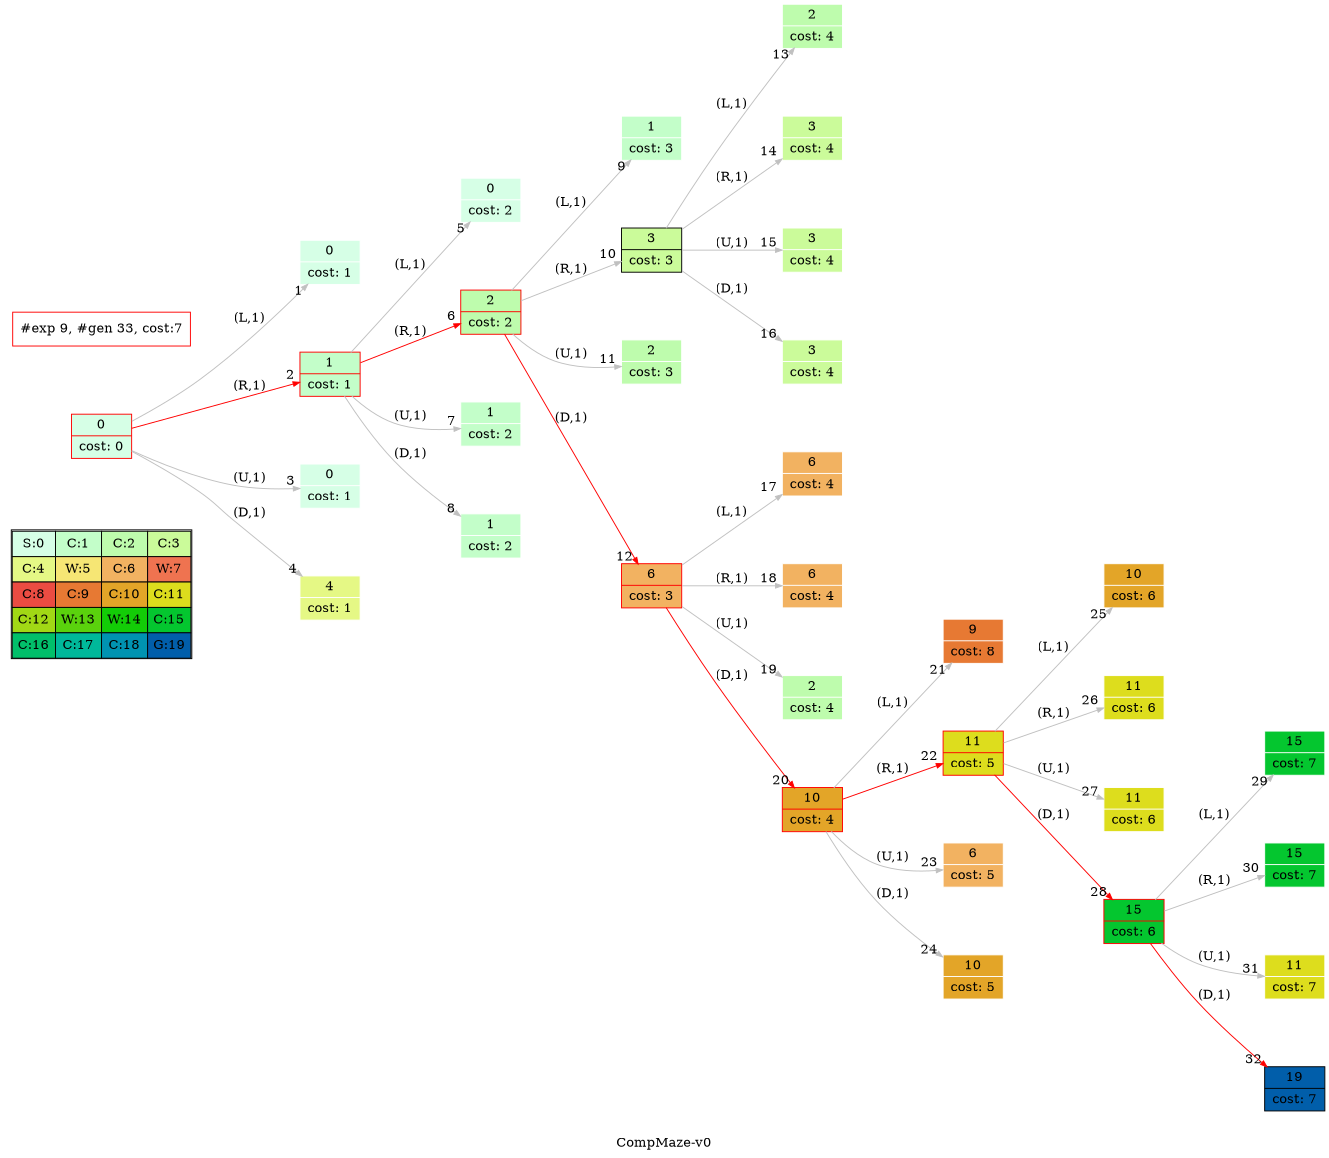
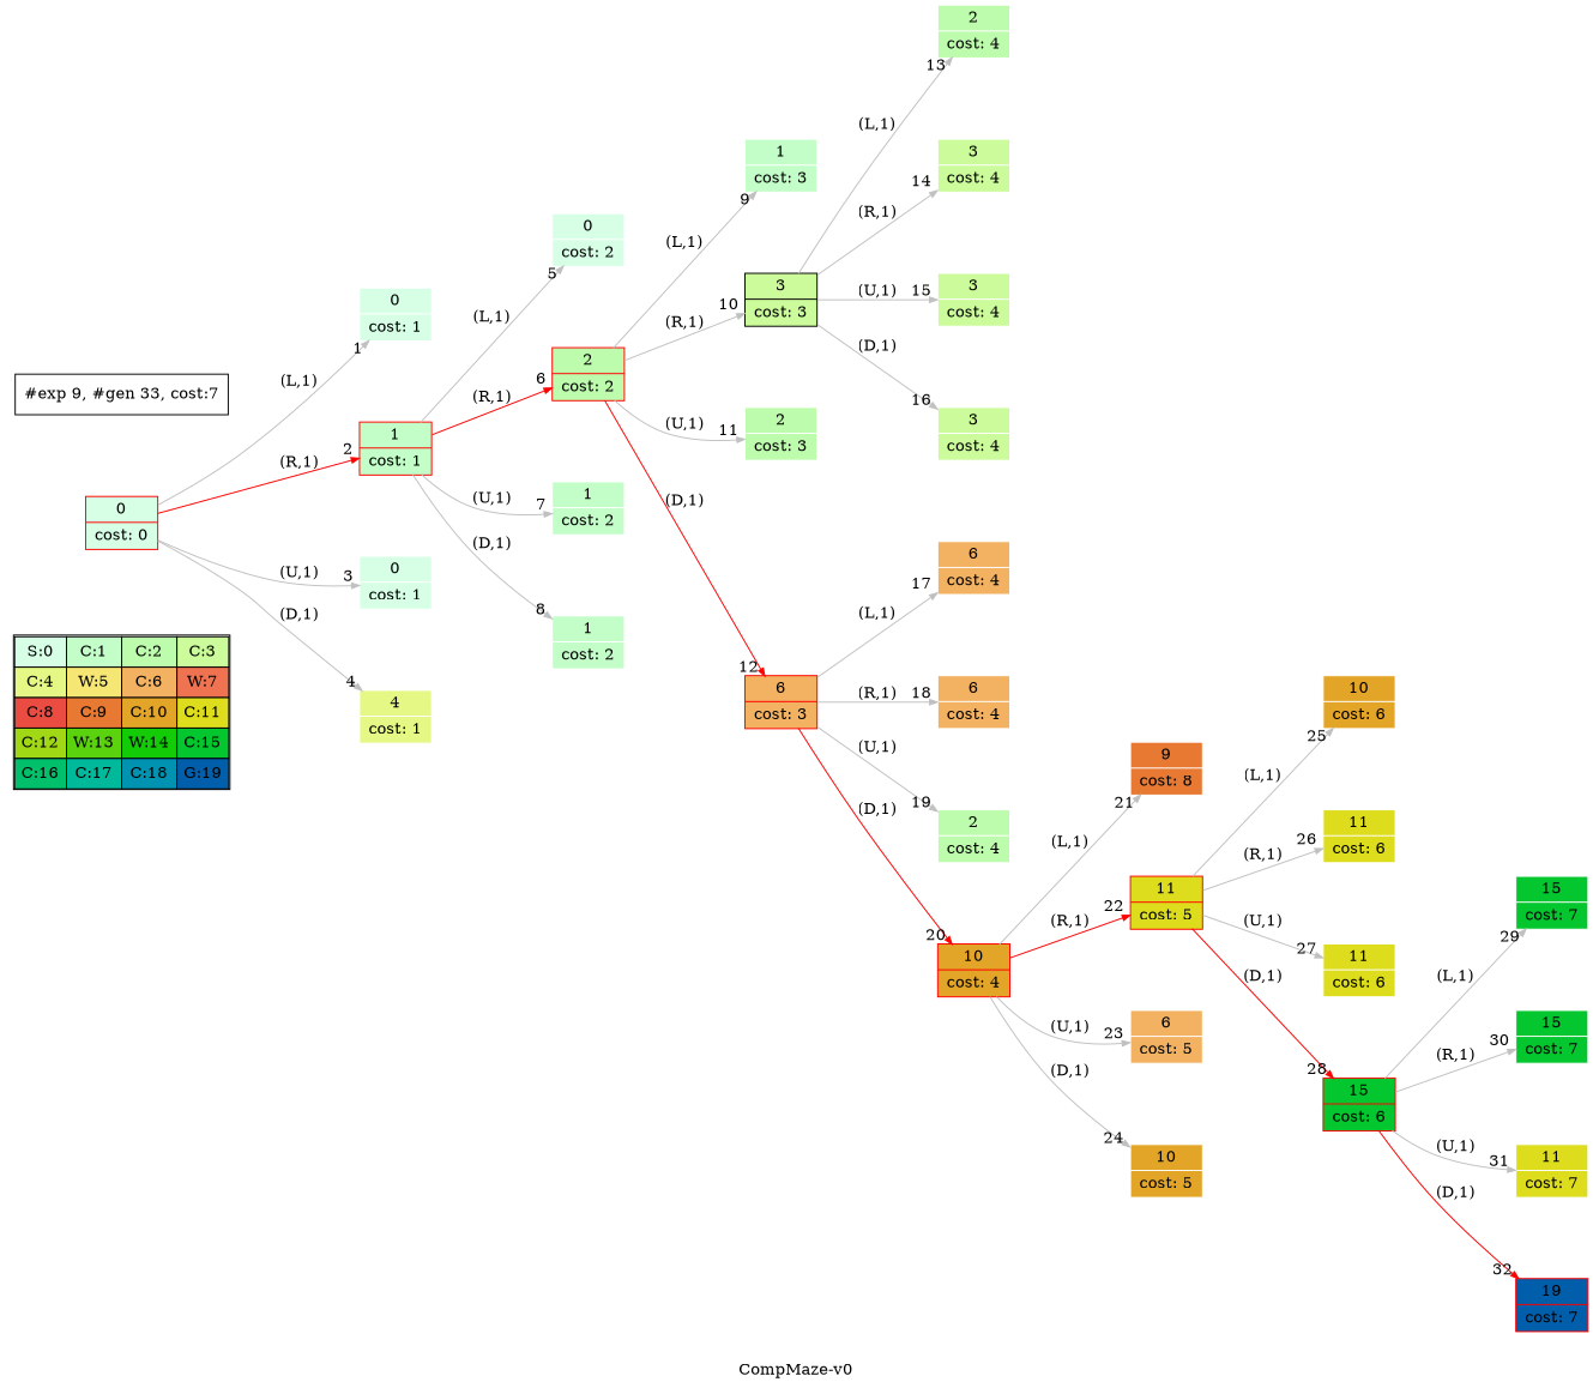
  digraph {
    label="CompMaze-v0"
    nodesep=1
    rankdir=LR
    ranksep=1
    node [shape=record color=white fillcolor="0.39803922 0.15947579 0.99679532 1.        " style=filled]
    edge [arrowsize=0.7 color=grey]
    n1 [label=<<table border="1" cellpadding="5" cellspacing="0" cellborder="1"><tr><td bgcolor="0.39803922 0.15947579 0.99679532 1.        ">S:0</td><td bgcolor="0.35098039 0.23194764 0.99315867 1.        ">C:1</td><td bgcolor="0.29607843 0.31486959 0.98720184 1.        ">C:2</td><td bgcolor="0.24901961 0.38410575 0.98063477 1.        ">C:3</td></tr><tr><td bgcolor="0.19411765 0.46220388 0.97128103 1.        ">C:4</td><td bgcolor="0.14705882 0.52643216 0.96182564 1.        ">W:5</td><td bgcolor="0.09215686 0.59770746 0.94913494 1.        ">C:6</td><td bgcolor="0.0372549  0.66454018 0.93467977 1.        ">W:7</td></tr><tr><td bgcolor="0.00980392 0.71791192 0.92090552 1.        ">C:8</td><td bgcolor="0.06470588 0.77520398 0.9032472  1.        ">C:9</td><td bgcolor="0.11176471 0.81974048 0.88677369 1.        ">C:10</td><td bgcolor="0.16666667 0.8660254  0.8660254  1.        ">C:11</td></tr><tr><td bgcolor="0.21372549 0.9005867  0.84695821 1.        ">C:12</td><td bgcolor="0.26862745 0.93467977 0.82325295 1.        ">W:13</td><td bgcolor="0.32352941 0.96182564 0.79801723 1.        ">W:14</td><td bgcolor="0.37058824 0.97940977 0.77520398 1.        ">C:15</td></tr><tr><td bgcolor="0.4254902  0.99315867 0.74725253 1.        ">C:16</td><td bgcolor="0.47254902 0.99907048 0.72218645 1.        ">C:17</td><td bgcolor="0.52745098 0.99907048 0.69169844 1.        ">C:18</td><td bgcolor="0.5745098  0.99315867 0.66454018 1.        ">G:19</td></tr></table>> shape=plaintext color="" fillcolor="" style=""]
    n2 [color=red label="<f0>0 |<f1> cost: 0"]
    n3 [label="<f0>0 |<f1> cost: 1"]
    n4 [color=red fillcolor="0.35098039 0.23194764 0.99315867 1.        " label="<f0>1 |<f1> cost: 1"]
    n5 [label="<f0>0 |<f1> cost: 1"]
    n6 [fillcolor="0.19411765 0.46220388 0.97128103 1.        " label="<f0>4 |<f1> cost: 1"]
    n7 [label="<f0>0 |<f1> cost: 2"]
    n8 [color=red fillcolor="0.29607843 0.31486959 0.98720184 1.        " label="<f0>2 |<f1> cost: 2"]
    n9 [fillcolor="0.35098039 0.23194764 0.99315867 1.        " label="<f0>1 |<f1> cost: 2"]
    n10 [fillcolor="0.35098039 0.23194764 0.99315867 1.        " label="<f0>1 |<f1> cost: 2"]
    n11 [fillcolor="0.35098039 0.23194764 0.99315867 1.        " label="<f0>1 |<f1> cost: 3"]
    n12 [color=black fillcolor="0.24901961 0.38410575 0.98063477 1.        " label="<f0>3 |<f1> cost: 3"]
    n13 [fillcolor="0.29607843 0.31486959 0.98720184 1.        " label="<f0>2 |<f1> cost: 3"]
    n14 [color=red fillcolor="0.09215686 0.59770746 0.94913494 1.        " label="<f0>6 |<f1> cost: 3"]
    n15 [fillcolor="0.29607843 0.31486959 0.98720184 1.        " label="<f0>2 |<f1> cost: 4"]
    n16 [fillcolor="0.24901961 0.38410575 0.98063477 1.        " label="<f0>3 |<f1> cost: 4"]
    n17 [fillcolor="0.24901961 0.38410575 0.98063477 1.        " label="<f0>3 |<f1> cost: 4"]
    n18 [fillcolor="0.24901961 0.38410575 0.98063477 1.        " label="<f0>3 |<f1> cost: 4"]
    n19 [fillcolor="0.09215686 0.59770746 0.94913494 1.        " label="<f0>6 |<f1> cost: 4"]
    n20 [fillcolor="0.09215686 0.59770746 0.94913494 1.        " label="<f0>6 |<f1> cost: 4"]
    n21 [fillcolor="0.29607843 0.31486959 0.98720184 1.        " label="<f0>2 |<f1> cost: 4"]
    n22 [color=red fillcolor="0.11176471 0.81974048 0.88677369 1.        " label="<f0>10 |<f1> cost: 4"]
    n23 [fillcolor="0.06470588 0.77520398 0.9032472  1.        " label="<f0>9 |<f1> cost: 8"]
    n24 [color=red fillcolor="0.16666667 0.8660254  0.8660254  1.        " label="<f0>11 |<f1> cost: 5"]
    n25 [fillcolor="0.09215686 0.59770746 0.94913494 1.        " label="<f0>6 |<f1> cost: 5"]
    n26 [fillcolor="0.11176471 0.81974048 0.88677369 1.        " label="<f0>10 |<f1> cost: 5"]
    n27 [fillcolor="0.11176471 0.81974048 0.88677369 1.        " label="<f0>10 |<f1> cost: 6"]
    n28 [fillcolor="0.16666667 0.8660254  0.8660254  1.        " label="<f0>11 |<f1> cost: 6"]
    n29 [fillcolor="0.16666667 0.8660254  0.8660254  1.        " label="<f0>11 |<f1> cost: 6"]
    n30 [color=red fillcolor="0.37058824 0.97940977 0.77520398 1.        " label="<f0>15 |<f1> cost: 6"]
    n31 [fillcolor="0.37058824 0.97940977 0.77520398 1.        " label="<f0>15 |<f1> cost: 7"]
    n32 [fillcolor="0.37058824 0.97940977 0.77520398 1.        " label="<f0>15 |<f1> cost: 7"]
    n33 [fillcolor="0.16666667 0.8660254  0.8660254  1.        " label="<f0>11 |<f1> cost: 7"]
-   n34 [color=black fillcolor="0.5745098  0.99315867 0.66454018 1.        " label="<f0>19 |<f1> cost: 7"]
-   "#exp 9, #gen 33, cost:7" [shape=box color=red fillcolor="" style=""]
+   n34 [color=red fillcolor="0.5745098  0.99315867 0.66454018 1.        " label="<f0>19 |<f1> cost: 7"]
+   "#exp 9, #gen 33, cost:7" [shape=box color="" fillcolor="" style=""]
    subgraph sub_1 {
      label=Map
      n1
    }
    n2 -> n3 [headlabel=" 1 " label="(L,1)"]
    n2 -> n4 [color=red headlabel=" 2 " label="(R,1)"]
    n2 -> n5 [headlabel=" 3 " label="(U,1)"]
    n2 -> n6 [headlabel=" 4 " label="(D,1)"]
    n4 -> n7 [headlabel=" 5 " label="(L,1)"]
    n4 -> n8 [color=red headlabel=" 6 " label="(R,1)"]
    n4 -> n9 [headlabel=" 7 " label="(U,1)"]
    n4 -> n10 [headlabel=" 8 " label="(D,1)"]
    n8 -> n11 [headlabel=" 9 " label="(L,1)"]
    n8 -> n12 [headlabel=" 10 " label="(R,1)"]
    n8 -> n13 [headlabel=" 11 " label="(U,1)"]
    n8 -> n14 [color=red headlabel=" 12 " label="(D,1)"]
    n12 -> n15 [headlabel=" 13 " label="(L,1)"]
    n12 -> n16 [headlabel=" 14 " label="(R,1)"]
    n12 -> n17 [headlabel=" 15 " label="(U,1)"]
    n12 -> n18 [headlabel=" 16 " label="(D,1)"]
    n14 -> n19 [headlabel=" 17 " label="(L,1)"]
    n14 -> n20 [headlabel=" 18 " label="(R,1)"]
    n14 -> n21 [headlabel=" 19 " label="(U,1)"]
    n14 -> n22 [color=red headlabel=" 20 " label="(D,1)"]
    n22 -> n23 [headlabel=" 21 " label="(L,1)"]
    n22 -> n24 [color=red headlabel=" 22 " label="(R,1)"]
    n22 -> n25 [headlabel=" 23 " label="(U,1)"]
    n22 -> n26 [headlabel=" 24 " label="(D,1)"]
    n24 -> n27 [headlabel=" 25 " label="(L,1)"]
    n24 -> n28 [headlabel=" 26 " label="(R,1)"]
    n24 -> n29 [headlabel=" 27 " label="(U,1)"]
    n24 -> n30 [color=red headlabel=" 28 " label="(D,1)"]
    n30 -> n31 [headlabel=" 29 " label="(L,1)"]
    n30 -> n32 [headlabel=" 30 " label="(R,1)"]
    n30 -> n33 [headlabel=" 31 " label="(U,1)"]
    n30 -> n34 [color=red headlabel=" 32 " label="(D,1)"]
  }
